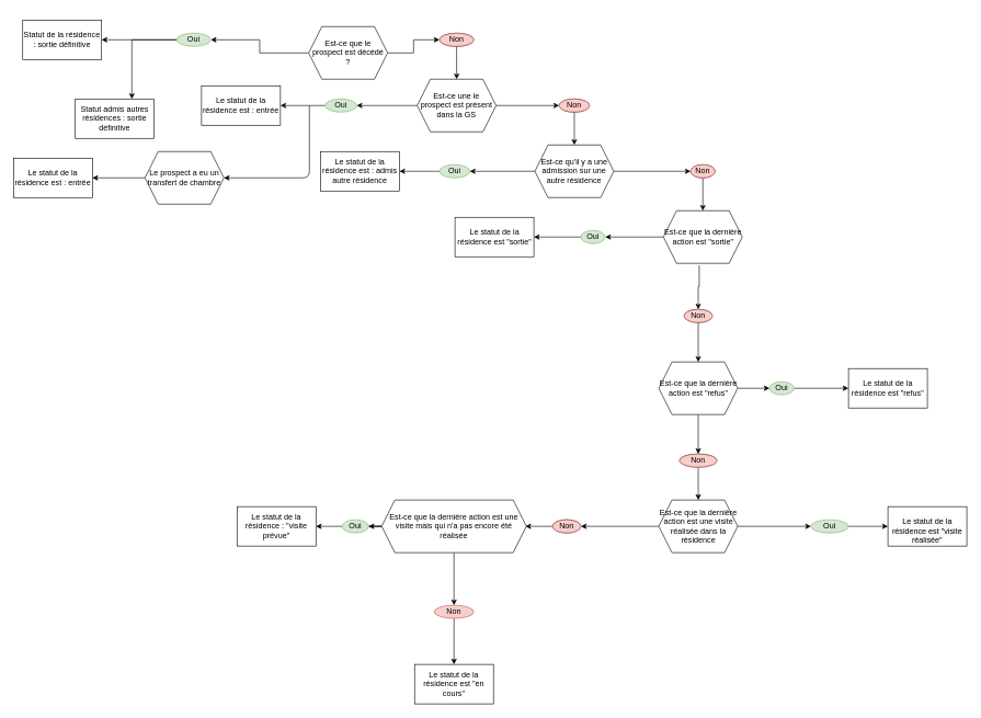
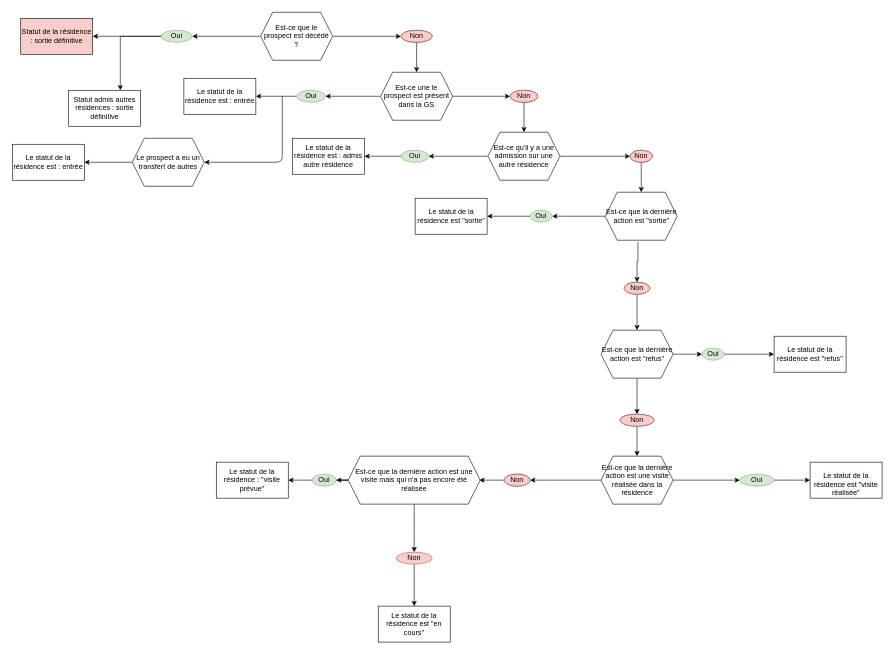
  <mxCell id="0" />
  <mxCell id="1" parent="0" />
  <mxCell id="2" value="" style="edgeStyle=orthogonalEdgeStyle;rounded=0;orthogonalLoop=1;jettySize=auto;html=1;" edge="1" parent="1" source="4" target="7"><mxGeometry relative="1" as="geometry" /></mxCell>
  <mxCell id="3" value="" style="edgeStyle=orthogonalEdgeStyle;rounded=0;orthogonalLoop=1;jettySize=auto;html=1;" edge="1" parent="1" source="4" target="11"><mxGeometry relative="1" as="geometry" /></mxCell>
- <mxCell id="4" value="Est-ce que le prospect est décédé ?" style="shape=hexagon;perimeter=hexagonPerimeter2;whiteSpace=wrap;html=1;fixedSize=1;" vertex="1" parent="1"><mxGeometry x="469" y="40" width="120" height="80" as="geometry" /></mxCell>
+ <mxCell id="4" value="Est-ce que le prospect est décédé ?" style="shape=hexagon;perimeter=hexagonPerimeter2;whiteSpace=wrap;html=1;fixedSize=1;" vertex="1" parent="1"><mxGeometry x="434" y="20" width="120" height="80" as="geometry" /></mxCell>
  <mxCell id="5" value="" style="edgeStyle=orthogonalEdgeStyle;rounded=0;orthogonalLoop=1;jettySize=auto;html=1;" edge="1" parent="1" source="7" target="8"><mxGeometry relative="1" as="geometry" /></mxCell>
  <mxCell id="6" value="" style="edgeStyle=orthogonalEdgeStyle;rounded=0;orthogonalLoop=1;jettySize=auto;html=1;" edge="1" parent="1" source="7" target="9"><mxGeometry relative="1" as="geometry"><Array as="points"><mxPoint x="200" y="60" /></Array></mxGeometry></mxCell>
  <mxCell id="7" value="Oui" style="ellipse;whiteSpace=wrap;html=1;fillColor=#d5e8d4;strokeColor=#82b366;" vertex="1" parent="1"><mxGeometry x="268" y="50" width="52" height="20" as="geometry" /></mxCell>
- <mxCell id="8" value="Statut de la résidence : sortie définitive" style="whiteSpace=wrap;html=1;" vertex="1" parent="1"><mxGeometry x="34" y="30" width="120" height="60" as="geometry" /></mxCell>
+ <mxCell id="8" value="Statut de la résidence : sortie définitive" style="whiteSpace=wrap;html=1;fillColor=#f8cecc;" vertex="1" parent="1"><mxGeometry x="34" y="30" width="120" height="60" as="geometry" /></mxCell>
  <mxCell id="9" value="Statut admis autres résidences : sortie définitive" style="whiteSpace=wrap;html=1;" vertex="1" parent="1"><mxGeometry x="114" y="150" width="120" height="60" as="geometry" /></mxCell>
  <mxCell id="10" value="" style="edgeStyle=orthogonalEdgeStyle;rounded=0;orthogonalLoop=1;jettySize=auto;html=1;" edge="1" parent="1" source="11" target="14"><mxGeometry relative="1" as="geometry" /></mxCell>
  <mxCell id="11" value="Non" style="ellipse;whiteSpace=wrap;html=1;" vertex="1" parent="1"><mxGeometry x="668" y="50" width="52" height="20" as="geometry" /></mxCell>
  <mxCell id="12" value="" style="edgeStyle=orthogonalEdgeStyle;rounded=0;orthogonalLoop=1;jettySize=auto;html=1;" edge="1" parent="1" source="14" target="16"><mxGeometry relative="1" as="geometry" /></mxCell>
  <mxCell id="13" value="" style="edgeStyle=orthogonalEdgeStyle;rounded=0;orthogonalLoop=1;jettySize=auto;html=1;" edge="1" parent="1" source="14" target="19"><mxGeometry relative="1" as="geometry" /></mxCell>
  <mxCell id="14" value="Est-ce une le prospect est présent dans la GS" style="shape=hexagon;perimeter=hexagonPerimeter2;whiteSpace=wrap;html=1;fixedSize=1;" vertex="1" parent="1"><mxGeometry x="634" y="120" width="120" height="80" as="geometry" /></mxCell>
  <mxCell id="15" value="" style="edgeStyle=orthogonalEdgeStyle;rounded=0;orthogonalLoop=1;jettySize=auto;html=1;" edge="1" parent="1" source="16" target="17"><mxGeometry relative="1" as="geometry" /></mxCell>
  <mxCell id="16" value="Oui" style="ellipse;whiteSpace=wrap;html=1;fillColor=#d5e8d4;strokeColor=#82b366;" vertex="1" parent="1"><mxGeometry x="494" y="150" width="48" height="20" as="geometry" /></mxCell>
  <mxCell id="17" value="Le statut de la résidence est : entrée" style="whiteSpace=wrap;html=1;" vertex="1" parent="1"><mxGeometry x="306" y="130" width="120" height="60" as="geometry" /></mxCell>
  <mxCell id="18" value="" style="edgeStyle=orthogonalEdgeStyle;rounded=0;orthogonalLoop=1;jettySize=auto;html=1;" edge="1" parent="1" source="19" target="22"><mxGeometry relative="1" as="geometry" /></mxCell>
  <mxCell id="19" value="Non" style="ellipse;whiteSpace=wrap;html=1;" vertex="1" parent="1"><mxGeometry x="850" y="150" width="46" height="20" as="geometry" /></mxCell>
  <mxCell id="20" value="" style="edgeStyle=orthogonalEdgeStyle;rounded=0;orthogonalLoop=1;jettySize=auto;html=1;" edge="1" parent="1" source="22" target="24"><mxGeometry relative="1" as="geometry" /></mxCell>
  <mxCell id="21" value="" style="edgeStyle=orthogonalEdgeStyle;rounded=0;orthogonalLoop=1;jettySize=auto;html=1;" edge="1" parent="1" source="22" target="31"><mxGeometry relative="1" as="geometry" /></mxCell>
  <mxCell id="22" value="Est-ce qu'il y a une admission sur une autre résidence" style="shape=hexagon;perimeter=hexagonPerimeter2;whiteSpace=wrap;html=1;fixedSize=1;" vertex="1" parent="1"><mxGeometry x="813" y="220" width="120" height="80" as="geometry" /></mxCell>
  <mxCell id="23" value="" style="edgeStyle=orthogonalEdgeStyle;rounded=0;orthogonalLoop=1;jettySize=auto;html=1;" edge="1" parent="1" source="24" target="25"><mxGeometry relative="1" as="geometry" /></mxCell>
  <mxCell id="24" value="Oui" style="ellipse;whiteSpace=wrap;html=1;fillColor=#d5e8d4;strokeColor=#82b366;" vertex="1" parent="1"><mxGeometry x="668" y="250" width="46" height="20" as="geometry" /></mxCell>
  <mxCell id="25" value="Le statut de la résidence est : admis autre résidence" style="whiteSpace=wrap;html=1;" vertex="1" parent="1"><mxGeometry x="487" y="230" width="120" height="60" as="geometry" /></mxCell>
  <mxCell id="26" value="" style="edgeStyle=orthogonalEdgeStyle;rounded=0;orthogonalLoop=1;jettySize=auto;html=1;" edge="1" parent="1" source="27" target="29"><mxGeometry relative="1" as="geometry" /></mxCell>
- <mxCell id="27" value="Le prospect a eu un transfert de chambre" style="shape=hexagon;perimeter=hexagonPerimeter2;whiteSpace=wrap;html=1;fixedSize=1;" vertex="1" parent="1"><mxGeometry x="220" y="230" width="120" height="80" as="geometry" /></mxCell>
+ <mxCell id="27" value="Le prospect a eu un transfert de autres" style="shape=hexagon;perimeter=hexagonPerimeter2;whiteSpace=wrap;html=1;fixedSize=1;" vertex="1" parent="1"><mxGeometry x="220" y="230" width="120" height="80" as="geometry" /></mxCell>
  <mxCell id="28" value="" style="endArrow=classic;html=1;" edge="1" parent="1"><mxGeometry width="50" height="50" relative="1" as="geometry"><mxPoint x="470" y="160" as="sourcePoint" /><mxPoint x="340" y="270" as="targetPoint" /><Array as="points"><mxPoint x="470" y="270" /></Array></mxGeometry></mxCell>
  <mxCell id="29" value="&lt;span&gt;Le statut de la résidence est : entrée&lt;/span&gt;" style="whiteSpace=wrap;html=1;" vertex="1" parent="1"><mxGeometry x="20" y="240" width="120" height="60" as="geometry" /></mxCell>
  <mxCell id="30" value="" style="edgeStyle=orthogonalEdgeStyle;rounded=0;orthogonalLoop=1;jettySize=auto;html=1;" edge="1" parent="1" source="31" target="34"><mxGeometry relative="1" as="geometry" /></mxCell>
  <mxCell id="31" value="Non" style="ellipse;whiteSpace=wrap;html=1;" vertex="1" parent="1"><mxGeometry x="1050" y="250" width="37" height="20" as="geometry" /></mxCell>
  <mxCell id="32" value="" style="edgeStyle=orthogonalEdgeStyle;rounded=0;orthogonalLoop=1;jettySize=auto;html=1;" edge="1" parent="1" source="34" target="36"><mxGeometry relative="1" as="geometry" /></mxCell>
  <mxCell id="33" value="" style="edgeStyle=orthogonalEdgeStyle;rounded=0;orthogonalLoop=1;jettySize=auto;html=1;exitX=0.454;exitY=1.038;exitDx=0;exitDy=0;exitPerimeter=0;" edge="1" parent="1" source="34" target="38"><mxGeometry relative="1" as="geometry" /></mxCell>
  <mxCell id="34" value="Est-ce que la dernière action est &quot;sortie&quot;" style="shape=hexagon;perimeter=hexagonPerimeter2;whiteSpace=wrap;html=1;fixedSize=1;" vertex="1" parent="1"><mxGeometry x="1008.5" y="320" width="120" height="80" as="geometry" /></mxCell>
  <mxCell id="35" value="" style="edgeStyle=orthogonalEdgeStyle;rounded=0;orthogonalLoop=1;jettySize=auto;html=1;" edge="1" parent="1" source="36" target="39"><mxGeometry relative="1" as="geometry" /></mxCell>
  <mxCell id="36" value="Oui" style="ellipse;whiteSpace=wrap;html=1;fillColor=#d5e8d4;strokeColor=#82b366;" vertex="1" parent="1"><mxGeometry x="883" y="350" width="37" height="20" as="geometry" /></mxCell>
  <mxCell id="37" value="" style="edgeStyle=orthogonalEdgeStyle;rounded=0;orthogonalLoop=1;jettySize=auto;html=1;" edge="1" parent="1" source="38" target="42"><mxGeometry relative="1" as="geometry" /></mxCell>
  <mxCell id="38" value="Non" style="ellipse;whiteSpace=wrap;html=1;" vertex="1" parent="1"><mxGeometry x="1040" y="470" width="43" height="20" as="geometry" /></mxCell>
  <mxCell id="39" value="Le statut de la résidence est &quot;sortie&quot;" style="whiteSpace=wrap;html=1;" vertex="1" parent="1"><mxGeometry x="691.5" y="330" width="120" height="60" as="geometry" /></mxCell>
  <mxCell id="40" value="" style="edgeStyle=orthogonalEdgeStyle;rounded=0;orthogonalLoop=1;jettySize=auto;html=1;" edge="1" parent="1" source="42" target="44"><mxGeometry relative="1" as="geometry" /></mxCell>
  <mxCell id="41" value="" style="edgeStyle=orthogonalEdgeStyle;rounded=0;orthogonalLoop=1;jettySize=auto;html=1;" edge="1" parent="1" source="42" target="47"><mxGeometry relative="1" as="geometry" /></mxCell>
  <mxCell id="42" value="Est-ce que la dernière action est &quot;refus&quot;" style="shape=hexagon;perimeter=hexagonPerimeter2;whiteSpace=wrap;html=1;fixedSize=1;" vertex="1" parent="1"><mxGeometry x="1001.5" y="550" width="120" height="80" as="geometry" /></mxCell>
  <mxCell id="43" value="" style="edgeStyle=orthogonalEdgeStyle;rounded=0;orthogonalLoop=1;jettySize=auto;html=1;" edge="1" parent="1" source="44" target="45"><mxGeometry relative="1" as="geometry" /></mxCell>
  <mxCell id="44" value="Oui" style="ellipse;whiteSpace=wrap;html=1;fillColor=#d5e8d4;strokeColor=#82b366;" vertex="1" parent="1"><mxGeometry x="1170" y="580" width="37" height="20" as="geometry" /></mxCell>
  <mxCell id="45" value="&lt;span&gt;Le statut de la résidence est &quot;refus&quot;&lt;/span&gt;" style="whiteSpace=wrap;html=1;" vertex="1" parent="1"><mxGeometry x="1290" y="560" width="120" height="60" as="geometry" /></mxCell>
  <mxCell id="46" value="" style="edgeStyle=orthogonalEdgeStyle;rounded=0;orthogonalLoop=1;jettySize=auto;html=1;" edge="1" parent="1" source="47" target="50"><mxGeometry relative="1" as="geometry" /></mxCell>
  <mxCell id="47" value="Non" style="ellipse;whiteSpace=wrap;html=1;" vertex="1" parent="1"><mxGeometry x="1033" y="690" width="57" height="20" as="geometry" /></mxCell>
  <mxCell id="48" value="" style="edgeStyle=orthogonalEdgeStyle;rounded=0;orthogonalLoop=1;jettySize=auto;html=1;" edge="1" parent="1" source="50" target="52"><mxGeometry relative="1" as="geometry" /></mxCell>
  <mxCell id="49" value="" style="edgeStyle=orthogonalEdgeStyle;rounded=0;orthogonalLoop=1;jettySize=auto;html=1;" edge="1" parent="1" source="50" target="55"><mxGeometry relative="1" as="geometry" /></mxCell>
  <mxCell id="50" value="Est-ce que la dernière action est une visite réalisée dans la résidence" style="shape=hexagon;perimeter=hexagonPerimeter2;whiteSpace=wrap;html=1;fixedSize=1;" vertex="1" parent="1"><mxGeometry x="1001.5" y="760" width="120" height="80" as="geometry" /></mxCell>
  <mxCell id="51" value="" style="edgeStyle=orthogonalEdgeStyle;rounded=0;orthogonalLoop=1;jettySize=auto;html=1;" edge="1" parent="1" source="52" target="53"><mxGeometry relative="1" as="geometry" /></mxCell>
  <mxCell id="52" value="Oui" style="ellipse;whiteSpace=wrap;html=1;fillColor=#d5e8d4;strokeColor=#82b366;" vertex="1" parent="1"><mxGeometry x="1233" y="790" width="57" height="20" as="geometry" /></mxCell>
  <mxCell id="53" value="&lt;br&gt;&lt;span style=&quot;color: rgb(0 , 0 , 0) ; font-family: &amp;#34;helvetica&amp;#34; ; font-size: 12px ; font-style: normal ; font-weight: 400 ; letter-spacing: normal ; text-align: center ; text-indent: 0px ; text-transform: none ; word-spacing: 0px ; background-color: rgb(248 , 249 , 250) ; display: inline ; float: none&quot;&gt;Le statut de la résidence est &quot;visite réalisée&quot;&lt;/span&gt;" style="whiteSpace=wrap;html=1;" vertex="1" parent="1"><mxGeometry x="1350" y="770" width="120" height="60" as="geometry" /></mxCell>
  <mxCell id="54" value="" style="edgeStyle=orthogonalEdgeStyle;rounded=0;orthogonalLoop=1;jettySize=auto;html=1;" edge="1" parent="1" source="55"><mxGeometry relative="1" as="geometry"><mxPoint x="798.5" y="800" as="targetPoint" /></mxGeometry></mxCell>
  <mxCell id="55" value="Non" style="ellipse;whiteSpace=wrap;html=1;" vertex="1" parent="1"><mxGeometry x="840" y="790" width="43" height="20" as="geometry" /></mxCell>
  <mxCell id="56" value="" style="edgeStyle=orthogonalEdgeStyle;rounded=0;orthogonalLoop=1;jettySize=auto;html=1;" edge="1" parent="1" source="58" target="60"><mxGeometry relative="1" as="geometry" /></mxCell>
  <mxCell id="57" value="" style="edgeStyle=orthogonalEdgeStyle;rounded=0;orthogonalLoop=1;jettySize=auto;html=1;" edge="1" parent="1" source="58"><mxGeometry relative="1" as="geometry"><mxPoint x="690" y="920" as="targetPoint" /></mxGeometry></mxCell>
  <mxCell id="58" value="&lt;span&gt;Est-ce que la dernière action est une visite mais qui n'a pas encore été réalisée&lt;/span&gt;" style="shape=hexagon;perimeter=hexagonPerimeter2;whiteSpace=wrap;html=1;fixedSize=1;" vertex="1" parent="1"><mxGeometry x="580" y="760" width="220" height="80" as="geometry" /></mxCell>
  <mxCell id="59" value="" style="edgeStyle=orthogonalEdgeStyle;rounded=0;orthogonalLoop=1;jettySize=auto;html=1;" edge="1" parent="1" source="60" target="61"><mxGeometry relative="1" as="geometry" /></mxCell>
  <mxCell id="60" value="Oui" style="ellipse;whiteSpace=wrap;html=1;fillColor=#d5e8d4;strokeColor=#82b366;" vertex="1" parent="1"><mxGeometry x="520" y="790" width="40" height="20" as="geometry" /></mxCell>
  <mxCell id="61" value="&lt;span&gt;Le statut de la résidence : &quot;visite prévue&quot;&lt;/span&gt;" style="whiteSpace=wrap;html=1;" vertex="1" parent="1"><mxGeometry x="360" y="770" width="120" height="60" as="geometry" /></mxCell>
  <mxCell id="62" value="" style="edgeStyle=orthogonalEdgeStyle;rounded=0;orthogonalLoop=1;jettySize=auto;html=1;" edge="1" parent="1" source="63" target="64"><mxGeometry relative="1" as="geometry"><mxPoint x="740" y="1020" as="targetPoint" /><Array as="points" /></mxGeometry></mxCell>
  <mxCell id="63" value="Non" style="ellipse;whiteSpace=wrap;html=1;fillColor=#f8cecc;strokeColor=#b85450;" vertex="1" parent="1"><mxGeometry x="660" y="920" width="60" height="20" as="geometry" /></mxCell>
  <mxCell id="64" value="Le statut de la résidence est &quot;en cours&quot;" style="rounded=0;whiteSpace=wrap;html=1;" vertex="1" parent="1"><mxGeometry x="630" y="1010" width="120" height="60" as="geometry" /></mxCell>
  <mxCell id="65" value="Non" style="ellipse;whiteSpace=wrap;html=1;fillColor=#f8cecc;strokeColor=#b85450;" vertex="1" parent="1"><mxGeometry x="668" y="50" width="52" height="20" as="geometry" /></mxCell>
  <mxCell id="66" value="Non" style="ellipse;whiteSpace=wrap;html=1;fillColor=#f8cecc;strokeColor=#b85450;" vertex="1" parent="1"><mxGeometry x="850" y="150" width="46" height="20" as="geometry" /></mxCell>
  <mxCell id="67" value="Non" style="ellipse;whiteSpace=wrap;html=1;fillColor=#f8cecc;strokeColor=#b85450;" vertex="1" parent="1"><mxGeometry x="1050" y="250" width="37" height="20" as="geometry" /></mxCell>
  <mxCell id="68" value="Non" style="ellipse;whiteSpace=wrap;html=1;fillColor=#f8cecc;strokeColor=#b85450;" vertex="1" parent="1"><mxGeometry x="1040" y="470" width="43" height="20" as="geometry" /></mxCell>
  <mxCell id="69" value="Non" style="ellipse;whiteSpace=wrap;html=1;fillColor=#f8cecc;strokeColor=#b85450;" vertex="1" parent="1"><mxGeometry x="1033" y="690" width="57" height="20" as="geometry" /></mxCell>
  <mxCell id="70" value="Non" style="ellipse;whiteSpace=wrap;html=1;fillColor=#f8cecc;strokeColor=#b85450;" vertex="1" parent="1"><mxGeometry x="840" y="790" width="43" height="20" as="geometry" /></mxCell>
